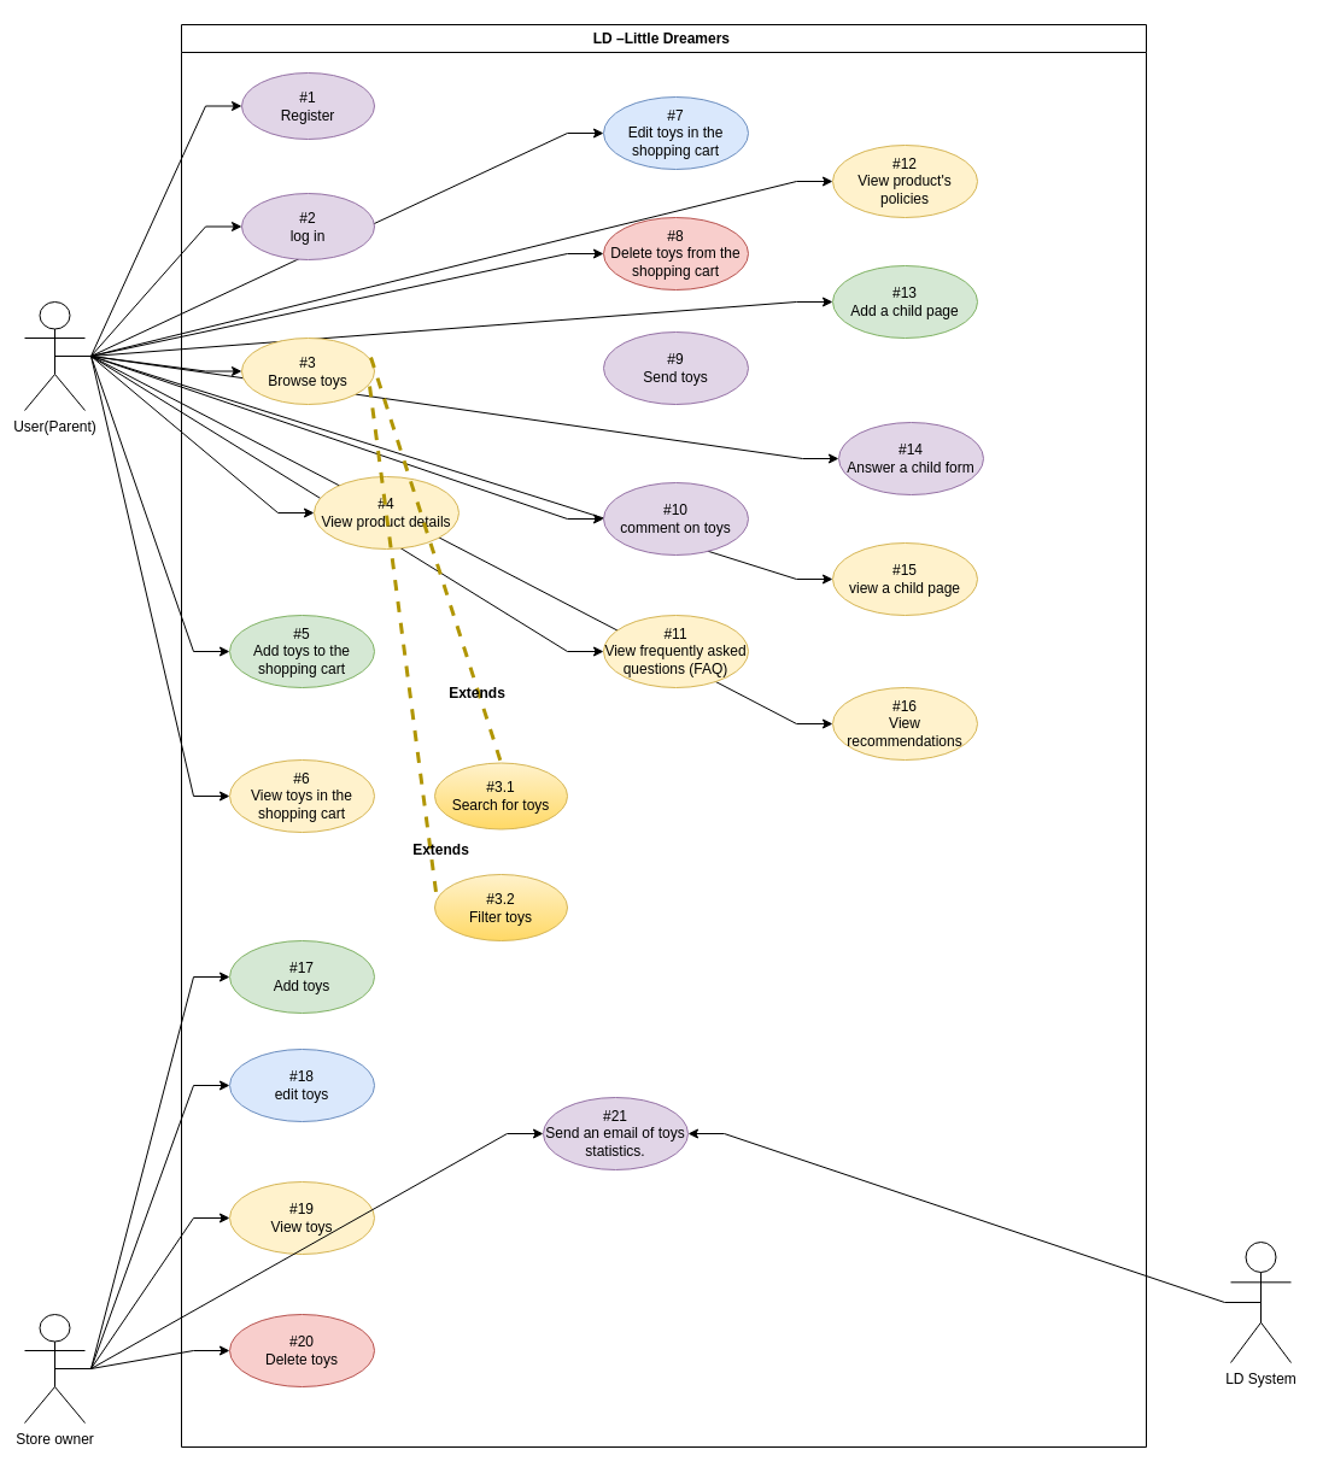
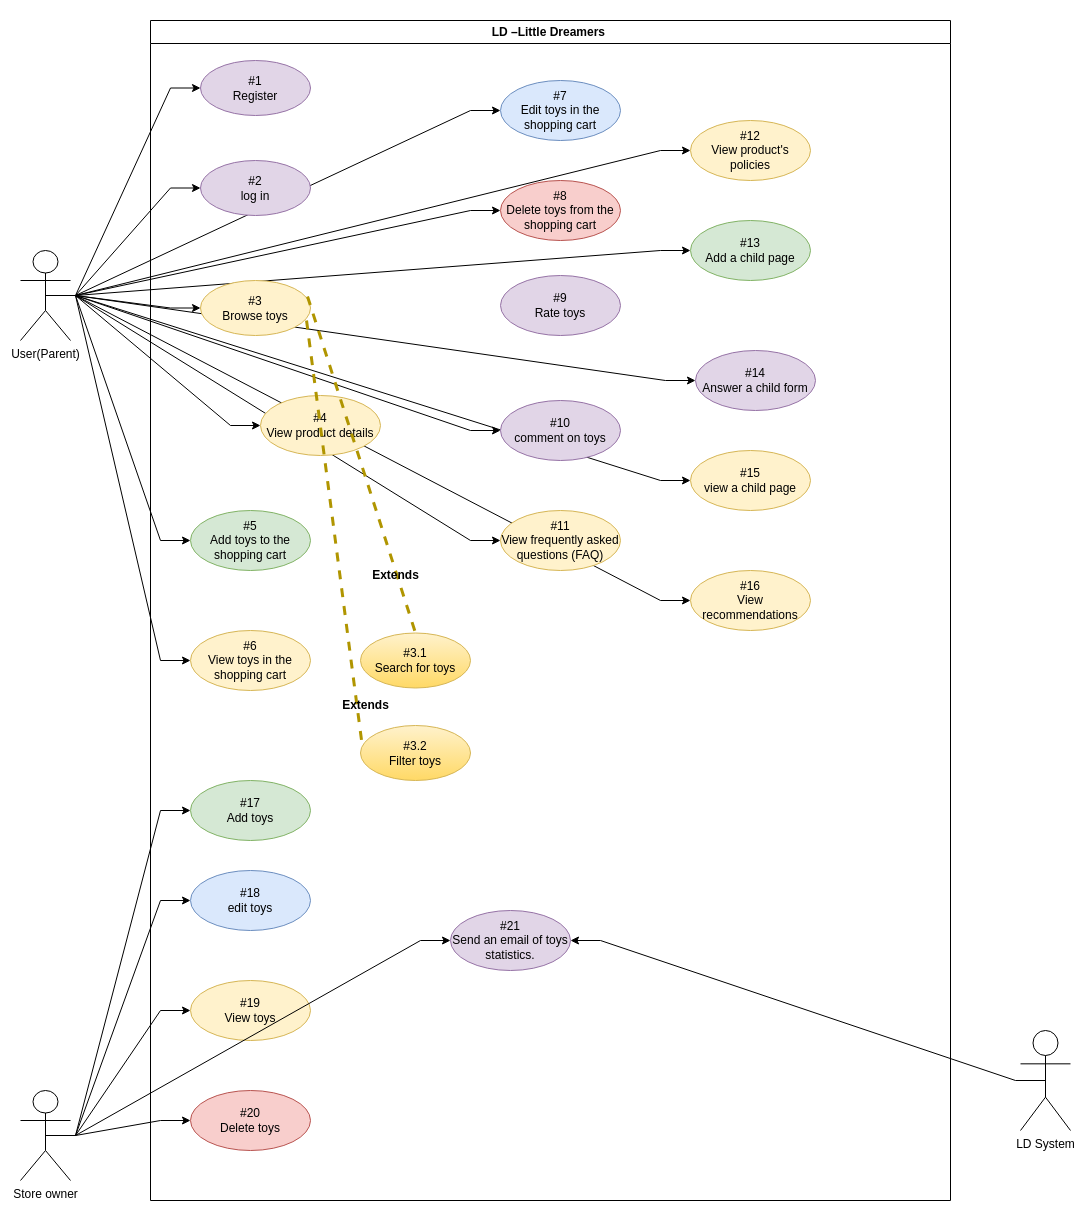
  <mxCell id="0" />
  <mxCell id="1" parent="0" />
  <mxCell id="2" style="edgeStyle=entityRelationEdgeStyle;rounded=0;orthogonalLoop=1;jettySize=auto;html=1;exitX=0.5;exitY=0.5;exitDx=0;exitDy=0;exitPerimeter=0;entryX=0;entryY=0.5;entryDx=0;entryDy=0;" parent="1" source="17" target="19" edge="1"><mxGeometry relative="1" as="geometry" /></mxCell>
  <mxCell id="3" style="edgeStyle=entityRelationEdgeStyle;rounded=0;orthogonalLoop=1;jettySize=auto;html=1;exitX=0.5;exitY=0.5;exitDx=0;exitDy=0;exitPerimeter=0;entryX=0;entryY=0.5;entryDx=0;entryDy=0;" parent="1" source="17" target="20" edge="1"><mxGeometry relative="1" as="geometry" /></mxCell>
  <mxCell id="4" style="rounded=0;orthogonalLoop=1;jettySize=auto;html=1;exitX=0.5;exitY=0.5;exitDx=0;exitDy=0;exitPerimeter=0;entryX=0;entryY=0.5;entryDx=0;entryDy=0;edgeStyle=entityRelationEdgeStyle;" parent="1" source="17" target="21" edge="1"><mxGeometry relative="1" as="geometry" /></mxCell>
  <mxCell id="5" style="edgeStyle=entityRelationEdgeStyle;rounded=0;orthogonalLoop=1;jettySize=auto;html=1;exitX=0.5;exitY=0.5;exitDx=0;exitDy=0;exitPerimeter=0;entryX=0;entryY=0.5;entryDx=0;entryDy=0;" parent="1" source="17" target="24" edge="1"><mxGeometry relative="1" as="geometry" /></mxCell>
  <mxCell id="6" style="edgeStyle=entityRelationEdgeStyle;rounded=0;orthogonalLoop=1;jettySize=auto;html=1;exitX=0.5;exitY=0.5;exitDx=0;exitDy=0;exitPerimeter=0;entryX=0;entryY=0.5;entryDx=0;entryDy=0;" parent="1" source="17" target="25" edge="1"><mxGeometry relative="1" as="geometry" /></mxCell>
  <mxCell id="7" style="edgeStyle=entityRelationEdgeStyle;rounded=0;orthogonalLoop=1;jettySize=auto;html=1;exitX=0.5;exitY=0.5;exitDx=0;exitDy=0;exitPerimeter=0;entryX=0;entryY=0.5;entryDx=0;entryDy=0;" parent="1" source="17" target="31" edge="1"><mxGeometry relative="1" as="geometry" /></mxCell>
  <mxCell id="8" style="edgeStyle=entityRelationEdgeStyle;rounded=0;orthogonalLoop=1;jettySize=auto;html=1;exitX=0.5;exitY=0.5;exitDx=0;exitDy=0;exitPerimeter=0;entryX=0;entryY=0.5;entryDx=0;entryDy=0;" parent="1" source="17" target="30" edge="1"><mxGeometry relative="1" as="geometry" /></mxCell>
  <mxCell id="9" style="edgeStyle=entityRelationEdgeStyle;rounded=0;orthogonalLoop=1;jettySize=auto;html=1;exitX=0.5;exitY=0.5;exitDx=0;exitDy=0;exitPerimeter=0;entryX=0;entryY=0.5;entryDx=0;entryDy=0;" parent="1" source="17" target="26" edge="1"><mxGeometry relative="1" as="geometry" /></mxCell>
  <mxCell id="10" style="edgeStyle=entityRelationEdgeStyle;rounded=0;orthogonalLoop=1;jettySize=auto;html=1;exitX=0.5;exitY=0.5;exitDx=0;exitDy=0;exitPerimeter=0;entryX=0;entryY=0.5;entryDx=0;entryDy=0;" parent="1" source="17" target="28" edge="1"><mxGeometry relative="1" as="geometry" /></mxCell>
  <mxCell id="11" style="edgeStyle=entityRelationEdgeStyle;rounded=0;orthogonalLoop=1;jettySize=auto;html=1;exitX=0.5;exitY=0.5;exitDx=0;exitDy=0;exitPerimeter=0;entryX=0;entryY=0.5;entryDx=0;entryDy=0;" parent="1" source="17" target="29" edge="1"><mxGeometry relative="1" as="geometry" /></mxCell>
  <mxCell id="12" style="edgeStyle=entityRelationEdgeStyle;rounded=0;orthogonalLoop=1;jettySize=auto;html=1;exitX=0.5;exitY=0.5;exitDx=0;exitDy=0;exitPerimeter=0;" parent="1" source="17" target="32" edge="1"><mxGeometry relative="1" as="geometry" /></mxCell>
  <mxCell id="13" style="edgeStyle=entityRelationEdgeStyle;rounded=0;orthogonalLoop=1;jettySize=auto;html=1;exitX=0.5;exitY=0.5;exitDx=0;exitDy=0;exitPerimeter=0;entryX=0;entryY=0.5;entryDx=0;entryDy=0;" parent="1" source="17" target="33" edge="1"><mxGeometry relative="1" as="geometry" /></mxCell>
  <mxCell id="14" style="edgeStyle=entityRelationEdgeStyle;rounded=0;orthogonalLoop=1;jettySize=auto;html=1;exitX=0.5;exitY=0.5;exitDx=0;exitDy=0;exitPerimeter=0;entryX=0;entryY=0.5;entryDx=0;entryDy=0;" parent="1" source="17" target="34" edge="1"><mxGeometry relative="1" as="geometry" /></mxCell>
  <mxCell id="15" style="edgeStyle=entityRelationEdgeStyle;rounded=0;orthogonalLoop=1;jettySize=auto;html=1;exitX=0.5;exitY=0.5;exitDx=0;exitDy=0;exitPerimeter=0;entryX=0;entryY=0.5;entryDx=0;entryDy=0;" parent="1" source="17" target="35" edge="1"><mxGeometry relative="1" as="geometry" /></mxCell>
  <mxCell id="16" style="edgeStyle=entityRelationEdgeStyle;rounded=0;orthogonalLoop=1;jettySize=auto;html=1;exitX=0.5;exitY=0.5;exitDx=0;exitDy=0;exitPerimeter=0;entryX=0;entryY=0.5;entryDx=0;entryDy=0;" parent="1" source="17" target="36" edge="1"><mxGeometry relative="1" as="geometry" /></mxCell>
  <mxCell id="17" value="User(Parent)" style="shape=umlActor;verticalLabelPosition=bottom;verticalAlign=top;html=1;outlineConnect=0;" parent="1" vertex="1"><mxGeometry x="20" y="250" width="50" height="90" as="geometry" /></mxCell>
  <mxCell id="18" value="LD –Little Dreamers&amp;nbsp;" style="swimlane;whiteSpace=wrap;html=1;" parent="1" vertex="1"><mxGeometry x="150" y="20" width="800" height="1180" as="geometry" /></mxCell>
  <mxCell id="19" value="#1&lt;br&gt;Register" style="ellipse;whiteSpace=wrap;html=1;fillColor=#e1d5e7;strokeColor=#9673a6;" parent="18" vertex="1"><mxGeometry x="50" y="40" width="110" height="55" as="geometry" /></mxCell>
  <mxCell id="20" value="#2&lt;br&gt;log in" style="ellipse;whiteSpace=wrap;html=1;fillColor=#e1d5e7;strokeColor=#9673a6;" parent="18" vertex="1"><mxGeometry x="50" y="140" width="110" height="55" as="geometry" /></mxCell>
  <mxCell id="21" value="#3&lt;br&gt;Browse toys" style="ellipse;whiteSpace=wrap;html=1;fillColor=#fff2cc;strokeColor=#d6b656;" parent="18" vertex="1"><mxGeometry x="50" y="260" width="110" height="55" as="geometry" /></mxCell>
  <mxCell id="22" value="#3.1&lt;br&gt;Search for toys" style="ellipse;whiteSpace=wrap;html=1;fillColor=#fff2cc;strokeColor=#d6b656;gradientColor=#ffd966;" parent="18" vertex="1"><mxGeometry x="210" y="612.5" width="110" height="55" as="geometry" /></mxCell>
  <mxCell id="23" value="#3.2&lt;br&gt;Filter toys" style="ellipse;whiteSpace=wrap;html=1;fillColor=#fff2cc;strokeColor=#d6b656;gradientColor=#ffd966;" parent="18" vertex="1"><mxGeometry x="210" y="705" width="110" height="55" as="geometry" /></mxCell>
  <mxCell id="24" value="#4&lt;br&gt;View product details" style="ellipse;whiteSpace=wrap;html=1;fillColor=#fff2cc;strokeColor=#d6b656;" parent="18" vertex="1"><mxGeometry x="110" y="375" width="120" height="60" as="geometry" /></mxCell>
  <mxCell id="25" value="#5&lt;br&gt;Add toys to the shopping cart" style="ellipse;whiteSpace=wrap;html=1;fillColor=#d5e8d4;strokeColor=#82b366;" parent="18" vertex="1"><mxGeometry x="40" y="490" width="120" height="60" as="geometry" /></mxCell>
  <mxCell id="26" value="#8&lt;br&gt;Delete toys from the shopping cart" style="ellipse;whiteSpace=wrap;html=1;fillColor=#f8cecc;strokeColor=#b85450;" parent="18" vertex="1"><mxGeometry x="350" y="160" width="120" height="60" as="geometry" /></mxCell>
- <mxCell id="27" value="#9&lt;br&gt;Send toys" style="ellipse;whiteSpace=wrap;html=1;fillColor=#e1d5e7;strokeColor=#9673a6;" parent="18" vertex="1"><mxGeometry x="350" y="255" width="120" height="60" as="geometry" /></mxCell>
+ <mxCell id="27" value="#9&lt;br&gt;Rate toys" style="ellipse;whiteSpace=wrap;html=1;fillColor=#e1d5e7;strokeColor=#9673a6;" parent="18" vertex="1"><mxGeometry x="350" y="255" width="120" height="60" as="geometry" /></mxCell>
  <mxCell id="28" value="#10&lt;br&gt;comment on toys" style="ellipse;whiteSpace=wrap;html=1;fillColor=#e1d5e7;strokeColor=#9673a6;" parent="18" vertex="1"><mxGeometry x="350" y="380" width="120" height="60" as="geometry" /></mxCell>
  <mxCell id="29" value="#11&lt;br&gt;View frequently asked questions (FAQ)" style="ellipse;whiteSpace=wrap;html=1;fillColor=#fff2cc;strokeColor=#d6b656;" parent="18" vertex="1"><mxGeometry x="350" y="490" width="120" height="60" as="geometry" /></mxCell>
  <mxCell id="30" value="#7&lt;br&gt;Edit toys in the shopping cart" style="ellipse;whiteSpace=wrap;html=1;fillColor=#dae8fc;strokeColor=#6c8ebf;" parent="18" vertex="1"><mxGeometry x="350" y="60" width="120" height="60" as="geometry" /></mxCell>
  <mxCell id="31" value="#6&lt;br&gt;View toys in the shopping cart" style="ellipse;whiteSpace=wrap;html=1;fillColor=#fff2cc;strokeColor=#d6b656;" parent="18" vertex="1"><mxGeometry x="40" y="610" width="120" height="60" as="geometry" /></mxCell>
  <mxCell id="32" value="#12&lt;br&gt;View product's policies" style="ellipse;whiteSpace=wrap;html=1;fillColor=#fff2cc;strokeColor=#d6b656;" parent="18" vertex="1"><mxGeometry x="540" y="100" width="120" height="60" as="geometry" /></mxCell>
  <mxCell id="33" value="#13&lt;br&gt;Add a child page" style="ellipse;whiteSpace=wrap;html=1;fillColor=#d5e8d4;strokeColor=#82b366;" parent="18" vertex="1"><mxGeometry x="540" y="200" width="120" height="60" as="geometry" /></mxCell>
  <mxCell id="34" value="#14&lt;br&gt;Answer a child form" style="ellipse;whiteSpace=wrap;html=1;fillColor=#e1d5e7;strokeColor=#9673a6;" parent="18" vertex="1"><mxGeometry x="545" y="330" width="120" height="60" as="geometry" /></mxCell>
  <mxCell id="35" value="#15&lt;br&gt;view a child page" style="ellipse;whiteSpace=wrap;html=1;fillColor=#fff2cc;strokeColor=#d6b656;" parent="18" vertex="1"><mxGeometry x="540" y="430" width="120" height="60" as="geometry" /></mxCell>
  <mxCell id="36" value="#16&lt;br&gt;View recommendations" style="ellipse;whiteSpace=wrap;html=1;fillColor=#fff2cc;strokeColor=#d6b656;" parent="18" vertex="1"><mxGeometry x="540" y="550" width="120" height="60" as="geometry" /></mxCell>
  <mxCell id="37" value="#17&lt;br&gt;Add toys" style="ellipse;whiteSpace=wrap;html=1;fillColor=#d5e8d4;strokeColor=#82b366;" parent="18" vertex="1"><mxGeometry x="40" y="760" width="120" height="60" as="geometry" /></mxCell>
  <mxCell id="38" value="#19&lt;br&gt;View toys" style="ellipse;whiteSpace=wrap;html=1;fillColor=#fff2cc;strokeColor=#d6b656;" parent="18" vertex="1"><mxGeometry x="40" y="960" width="120" height="60" as="geometry" /></mxCell>
  <mxCell id="39" value="#18&lt;br&gt;edit toys" style="ellipse;whiteSpace=wrap;html=1;fillColor=#dae8fc;strokeColor=#6c8ebf;" parent="18" vertex="1"><mxGeometry x="40" y="850" width="120" height="60" as="geometry" /></mxCell>
  <mxCell id="40" value="#20&lt;br&gt;Delete toys" style="ellipse;whiteSpace=wrap;html=1;fillColor=#f8cecc;strokeColor=#b85450;" parent="18" vertex="1"><mxGeometry x="40" y="1070" width="120" height="60" as="geometry" /></mxCell>
  <mxCell id="41" value="#21&lt;br&gt;Send an email of toys statistics." style="ellipse;whiteSpace=wrap;html=1;fillColor=#e1d5e7;strokeColor=#9673a6;" parent="18" vertex="1"><mxGeometry x="300" y="890" width="120" height="60" as="geometry" /></mxCell>
  <mxCell id="42" value="" style="endArrow=none;dashed=1;html=1;rounded=0;exitX=0.973;exitY=0.291;exitDx=0;exitDy=0;entryX=0.5;entryY=0;entryDx=0;entryDy=0;fillColor=#e3c800;strokeColor=#B09500;strokeWidth=3;exitPerimeter=0;" parent="18" source="21" target="22" edge="1"><mxGeometry width="50" height="50" relative="1" as="geometry"><mxPoint x="170" y="230" as="sourcePoint" /><mxPoint x="220" y="180" as="targetPoint" /></mxGeometry></mxCell>
  <mxCell id="43" value="" style="endArrow=none;dashed=1;html=1;rounded=0;exitX=0.964;exitY=0.727;exitDx=0;exitDy=0;entryX=0.018;entryY=0.4;entryDx=0;entryDy=0;fillColor=#e3c800;strokeColor=#B09500;strokeWidth=3;exitPerimeter=0;entryPerimeter=0;" parent="18" source="21" target="23" edge="1"><mxGeometry width="50" height="50" relative="1" as="geometry"><mxPoint x="167" y="286" as="sourcePoint" /><mxPoint x="220" y="243" as="targetPoint" /></mxGeometry></mxCell>
  <mxCell id="44" value="&lt;b&gt;Extends&lt;/b&gt;" style="text;html=1;align=center;verticalAlign=middle;resizable=0;points=[];autosize=1;" parent="18" vertex="1"><mxGeometry x="210" y="540" width="70" height="30" as="geometry" /></mxCell>
  <mxCell id="45" value="&lt;b&gt;Extends&lt;/b&gt;" style="text;html=1;align=center;verticalAlign=middle;resizable=0;points=[];autosize=1;" parent="18" vertex="1"><mxGeometry x="180" y="670" width="70" height="30" as="geometry" /></mxCell>
  <mxCell id="46" style="edgeStyle=entityRelationEdgeStyle;rounded=0;orthogonalLoop=1;jettySize=auto;html=1;exitX=0.5;exitY=0.5;exitDx=0;exitDy=0;exitPerimeter=0;entryX=0;entryY=0.5;entryDx=0;entryDy=0;" parent="1" source="51" target="37" edge="1"><mxGeometry relative="1" as="geometry" /></mxCell>
  <mxCell id="47" style="edgeStyle=entityRelationEdgeStyle;rounded=0;orthogonalLoop=1;jettySize=auto;html=1;exitX=0.5;exitY=0.5;exitDx=0;exitDy=0;exitPerimeter=0;entryX=0;entryY=0.5;entryDx=0;entryDy=0;" parent="1" source="51" target="39" edge="1"><mxGeometry relative="1" as="geometry" /></mxCell>
  <mxCell id="48" style="edgeStyle=entityRelationEdgeStyle;rounded=0;orthogonalLoop=1;jettySize=auto;html=1;exitX=0.5;exitY=0.5;exitDx=0;exitDy=0;exitPerimeter=0;entryX=0;entryY=0.5;entryDx=0;entryDy=0;" parent="1" source="51" target="38" edge="1"><mxGeometry relative="1" as="geometry" /></mxCell>
  <mxCell id="49" style="edgeStyle=entityRelationEdgeStyle;rounded=0;orthogonalLoop=1;jettySize=auto;html=1;exitX=0.5;exitY=0.5;exitDx=0;exitDy=0;exitPerimeter=0;entryX=0;entryY=0.5;entryDx=0;entryDy=0;" parent="1" source="51" target="40" edge="1"><mxGeometry relative="1" as="geometry" /></mxCell>
  <mxCell id="50" style="edgeStyle=entityRelationEdgeStyle;rounded=0;orthogonalLoop=1;jettySize=auto;html=1;exitX=0.5;exitY=0.5;exitDx=0;exitDy=0;exitPerimeter=0;" parent="1" source="51" target="41" edge="1"><mxGeometry relative="1" as="geometry" /></mxCell>
  <mxCell id="51" value="Store owner" style="shape=umlActor;verticalLabelPosition=bottom;verticalAlign=top;html=1;outlineConnect=0;" parent="1" vertex="1"><mxGeometry x="20" y="1090" width="50" height="90" as="geometry" /></mxCell>
  <mxCell id="52" style="edgeStyle=entityRelationEdgeStyle;rounded=0;orthogonalLoop=1;jettySize=auto;html=1;exitX=0.5;exitY=0.5;exitDx=0;exitDy=0;exitPerimeter=0;entryX=1;entryY=0.5;entryDx=0;entryDy=0;" parent="1" source="53" target="41" edge="1"><mxGeometry relative="1" as="geometry" /></mxCell>
  <mxCell id="53" value="LD System" style="shape=umlActor;verticalLabelPosition=bottom;verticalAlign=top;html=1;outlineConnect=0;" parent="1" vertex="1"><mxGeometry x="1020" y="1030" width="50" height="100" as="geometry" /></mxCell>
